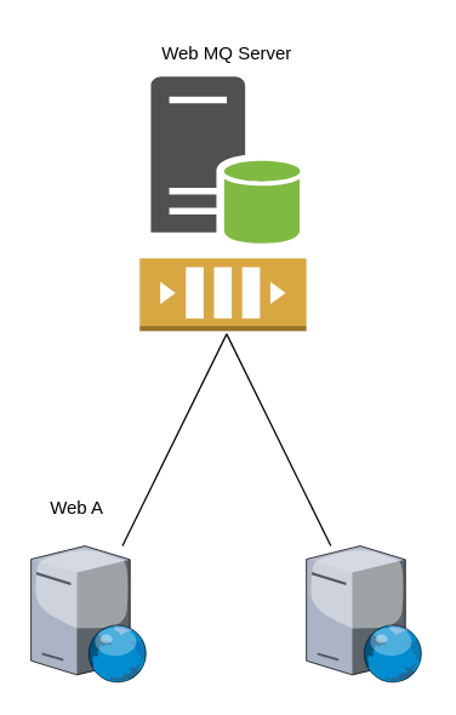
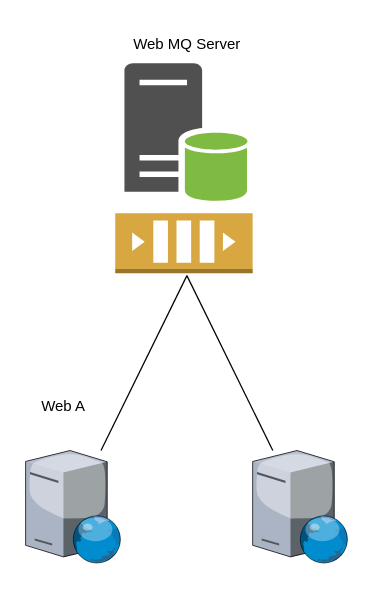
  <mxCell id="0" />
  <mxCell id="1" parent="0" />
  <mxCell id="2" value="" style="verticalLabelPosition=bottom;sketch=0;aspect=fixed;html=1;verticalAlign=top;strokeColor=none;align=center;outlineConnect=0;shape=mxgraph.citrix.web_server;" vertex="1" parent="1"><mxGeometry x="20" y="360" width="76.5" height="90" as="geometry" /></mxCell>
  <mxCell id="3" value="" style="verticalLabelPosition=bottom;sketch=0;aspect=fixed;html=1;verticalAlign=top;strokeColor=none;align=center;outlineConnect=0;shape=mxgraph.citrix.web_server;" vertex="1" parent="1"><mxGeometry x="201.75" y="360" width="76.5" height="90" as="geometry" /></mxCell>
  <mxCell id="4" value="" style="sketch=0;pointerEvents=1;shadow=0;dashed=0;html=1;strokeColor=none;fillColor=#505050;labelPosition=center;verticalLabelPosition=bottom;verticalAlign=top;outlineConnect=0;align=center;shape=mxgraph.office.servers.database_server_green;" vertex="1" parent="1"><mxGeometry x="99.12" y="50" width="100" height="110" as="geometry" /></mxCell>
- <mxCell id="5" value="Web A" style="text;html=1;align=center;verticalAlign=middle;resizable=0;points=[];autosize=1;strokeColor=none;fillColor=none;" vertex="1" parent="1"><mxGeometry x="20" y="320" width="60" height="30" as="geometry" /></mxCell>
+ <mxCell id="5" value="Web A" style="text;html=1;align=center;verticalAlign=middle;resizable=0;points=[];autosize=1;strokeColor=none;fillColor=none;" vertex="1" parent="1"><mxGeometry x="20" y="310" width="60" height="30" as="geometry" /></mxCell>
  <mxCell id="6" value="" style="outlineConnect=0;dashed=0;verticalLabelPosition=bottom;verticalAlign=top;align=center;html=1;shape=mxgraph.aws3.queue;fillColor=#D9A741;gradientColor=none;" vertex="1" parent="1"><mxGeometry x="91.75" y="170" width="110" height="48" as="geometry" /></mxCell>
  <mxCell id="7" value="Web MQ Server" style="text;html=1;align=center;verticalAlign=middle;resizable=0;points=[];autosize=1;strokeColor=none;fillColor=none;" vertex="1" parent="1"><mxGeometry x="89.12" y="20" width="120" height="30" as="geometry" /></mxCell>
  <mxCell id="8" value="" style="endArrow=none;html=1;rounded=0;" edge="1" parent="1" source="2"><mxGeometry width="50" height="50" relative="1" as="geometry"><mxPoint x="59.12" y="320" as="sourcePoint" /><mxPoint x="149.12" y="220" as="targetPoint" /></mxGeometry></mxCell>
  <mxCell id="9" value="" style="endArrow=none;html=1;rounded=0;" edge="1" parent="1" source="3"><mxGeometry width="50" height="50" relative="1" as="geometry"><mxPoint x="69.12" y="330" as="sourcePoint" /><mxPoint x="149.12" y="220" as="targetPoint" /></mxGeometry></mxCell>
